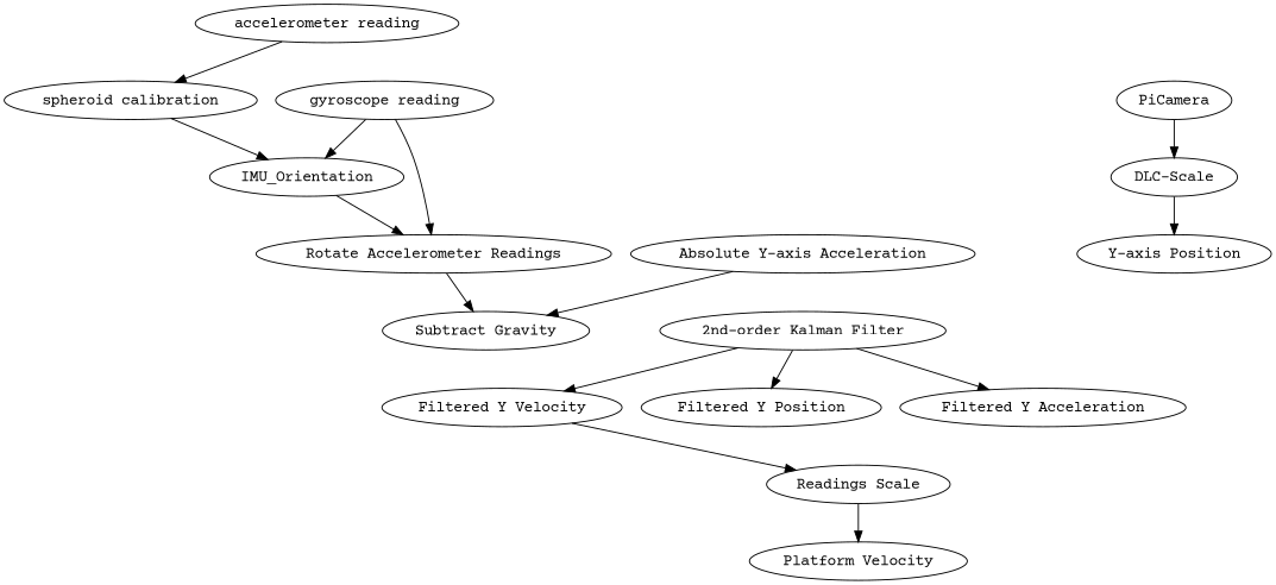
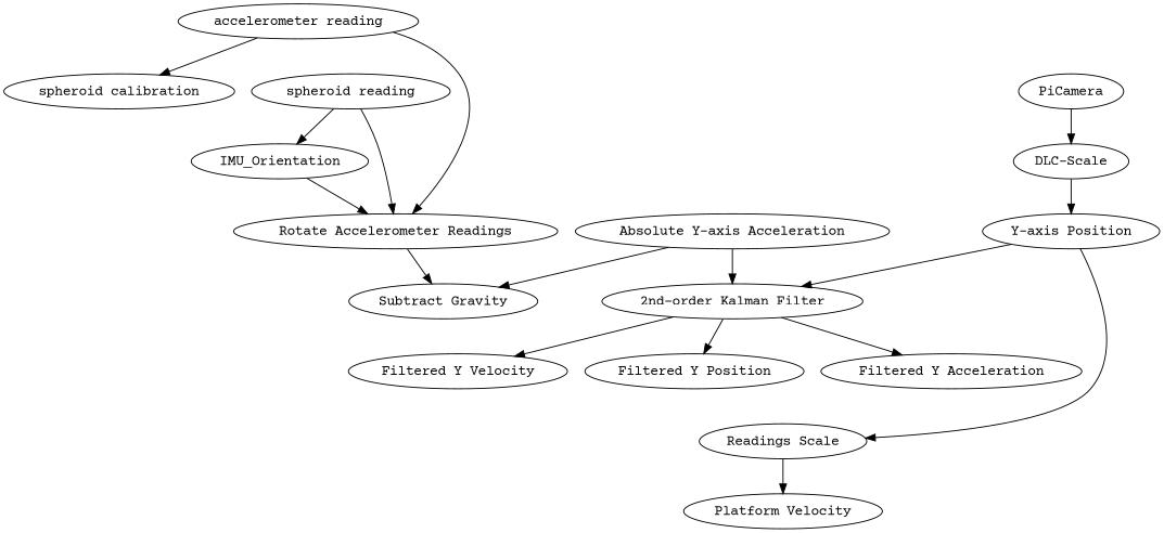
  digraph {
    fontname="Courier Prime"
    node [fontname="Courier Prime"]
    edge [fontname="Courier Prime"]
    n1 [label="accelerometer reading"]
    n2 [label="spheroid calibration"]
    n3 [label="Rotate Accelerometer Readings"]
    n4 [label=IMU_Orientation]
    n5 [label="Subtract Gravity"]
-   n6 [label="gyroscope reading"]
+   n6 [label="spheroid reading"]
    n7 [label="Absolute Y-axis Acceleration"]
    n8 [label="2nd-order Kalman Filter"]
    n9 [label="Filtered Y Acceleration"]
    n10 [label="Filtered Y Velocity"]
    n11 [label="Filtered Y Position"]
    n12 [label=PiCamera]
    n13 [label="DLC-Scale"]
    n14 [label="Y-axis Position"]
    n15 [label="Readings Scale"]
    n16 [label="Platform Velocity"]
    n1 -> n2
-   n2 -> n4
+   n1 -> n3
    n3 -> n5
    n4 -> n3
    n6 -> n3
    n6 -> n4
    n7 -> n5
+   n7 -> n8
    n8 -> n9
    n8 -> n10
    n8 -> n11
-   n10 -> n15
+   n14 -> n15
    n12 -> n13
    n13 -> n14
+   n14 -> n8
    n15 -> n16
  }
